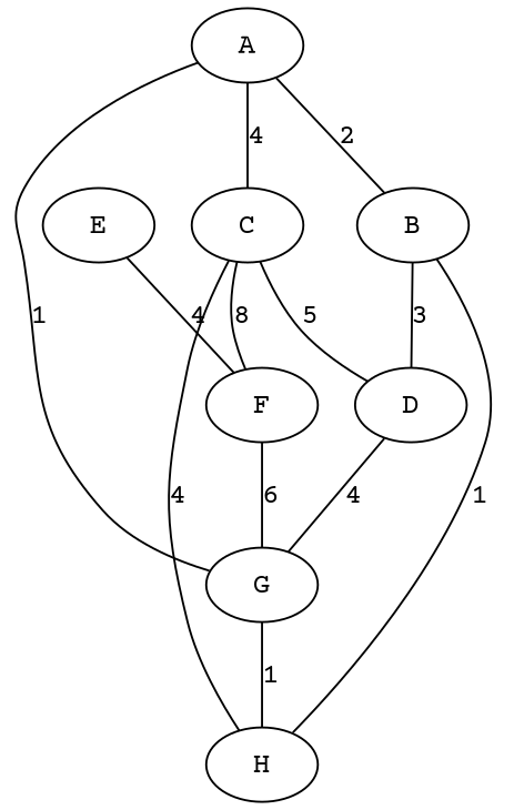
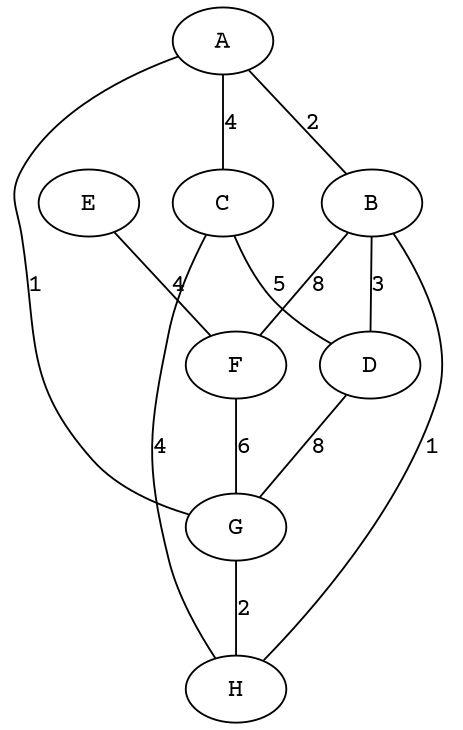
  graph {
    fontname="Courier Prime"
    node [fontname="Courier Prime"]
    edge [fontname="Courier Prime"]
    A
    B
    C
    G
    D
    F
    H
    E
    A -- B [label=2]
    A -- C [label=4]
    A -- G [label=1]
    B -- D [label=3]
-   C -- F [label=8]
+   B -- F [label=8]
    B -- H [label=1]
    C -- D [label=5]
    C -- H [label=4]
-   G -- H [label=1]
-   D -- G [label=4]
+   G -- H [label=2]
+   D -- G [label=8]
    F -- G [label=6]
    E -- F [label=4]
  }
